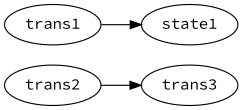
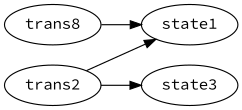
  digraph {
    concentrate=1
    fontname="Source Code Pro"
    rankdir=LR
    node [fontname="Source Code Pro"]
    edge [fontname="Source Code Pro"]
-   trans1
+   trans1 [label=trans8]
    state1
    trans2
-   trans3
+   trans3 [label=state3]
    trans1 -> state1
+   trans2 -> state1
    trans2 -> trans3
  }
